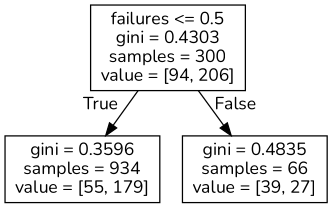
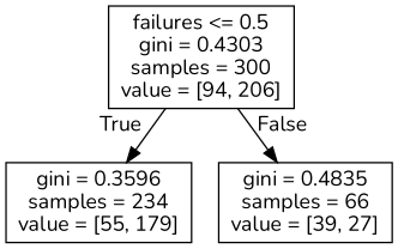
  digraph {
    fontname=Nunito
    node [shape=box fontname=Nunito]
    edge [labeldistance=2.5 fontname=Nunito]
    n1 [label="failures <= 0.5\ngini = 0.4303\nsamples = 300\nvalue = [94, 206]"]
-   n2 [label="gini = 0.3596\nsamples = 934\nvalue = [55, 179]"]
+   n2 [label="gini = 0.3596\nsamples = 234\nvalue = [55, 179]"]
    n3 [label="gini = 0.4835\nsamples = 66\nvalue = [39, 27]"]
    n1 -> n2 [headlabel=True labelangle=45]
    n1 -> n3 [headlabel=False labelangle=-45]
  }
